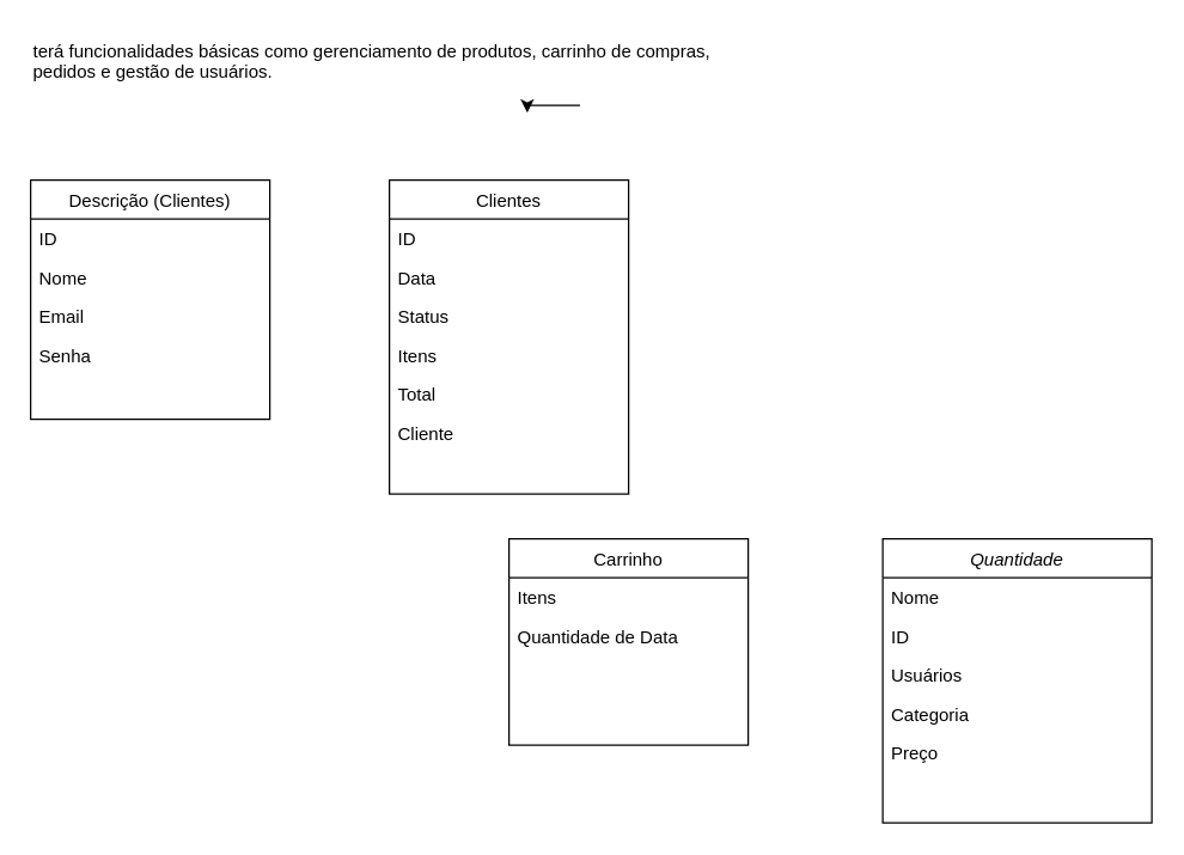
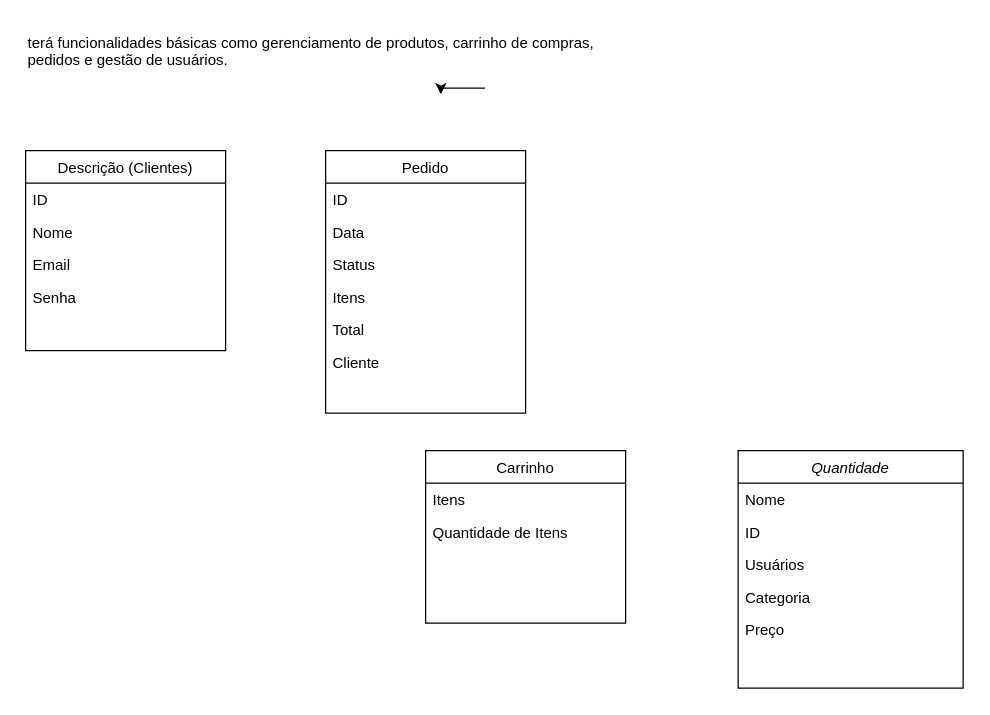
  <mxCell id="0" />
  <mxCell id="1" parent="0" />
  <mxCell id="2" value="Quantidade" style="swimlane;fontStyle=2;align=center;verticalAlign=top;childLayout=stackLayout;horizontal=1;startSize=26;horizontalStack=0;resizeParent=1;resizeLast=0;collapsible=1;marginBottom=0;rounded=0;shadow=0;strokeWidth=1;" parent="1" vertex="1"><mxGeometry x="590" y="360" width="180" height="190" as="geometry"><mxRectangle x="230" y="140" width="160" height="26" as="alternateBounds" /></mxGeometry></mxCell>
  <mxCell id="3" value="Nome" style="text;align=left;verticalAlign=top;spacingLeft=4;spacingRight=4;overflow=hidden;rotatable=0;points=[[0,0.5],[1,0.5]];portConstraint=eastwest;" parent="2" vertex="1"><mxGeometry y="26" width="180" height="26" as="geometry" /></mxCell>
  <mxCell id="4" value="ID&#10;&#10;" style="text;align=left;verticalAlign=top;spacingLeft=4;spacingRight=4;overflow=hidden;rotatable=0;points=[[0,0.5],[1,0.5]];portConstraint=eastwest;rounded=0;shadow=0;html=0;" vertex="1" parent="2"><mxGeometry y="52" width="180" height="26" as="geometry" /></mxCell>
  <mxCell id="5" value="Usuários&#10;&#10;&#10;" style="text;align=left;verticalAlign=top;spacingLeft=4;spacingRight=4;overflow=hidden;rotatable=0;points=[[0,0.5],[1,0.5]];portConstraint=eastwest;rounded=0;shadow=0;html=0;" parent="2" vertex="1"><mxGeometry y="78" width="180" height="26" as="geometry" /></mxCell>
  <mxCell id="6" value="Categoria" style="text;align=left;verticalAlign=top;spacingLeft=4;spacingRight=4;overflow=hidden;rotatable=0;points=[[0,0.5],[1,0.5]];portConstraint=eastwest;rounded=0;shadow=0;html=0;" vertex="1" parent="2"><mxGeometry y="104" width="180" height="26" as="geometry" /></mxCell>
  <mxCell id="7" value="Preço" style="text;align=left;verticalAlign=top;spacingLeft=4;spacingRight=4;overflow=hidden;rotatable=0;points=[[0,0.5],[1,0.5]];portConstraint=eastwest;rounded=0;shadow=0;html=0;" parent="2" vertex="1"><mxGeometry y="130" width="180" height="26" as="geometry" /></mxCell>
- <mxCell id="8" value="Clientes" style="swimlane;fontStyle=0;align=center;verticalAlign=top;childLayout=stackLayout;horizontal=1;startSize=26;horizontalStack=0;resizeParent=1;resizeLast=0;collapsible=1;marginBottom=0;rounded=0;shadow=0;strokeWidth=1;" parent="1" vertex="1"><mxGeometry x="260" y="120" width="160" height="210" as="geometry"><mxRectangle x="130" y="380" width="160" height="26" as="alternateBounds" /></mxGeometry></mxCell>
+ <mxCell id="8" value="Pedido" style="swimlane;fontStyle=0;align=center;verticalAlign=top;childLayout=stackLayout;horizontal=1;startSize=26;horizontalStack=0;resizeParent=1;resizeLast=0;collapsible=1;marginBottom=0;rounded=0;shadow=0;strokeWidth=1;" parent="1" vertex="1"><mxGeometry x="260" y="120" width="160" height="210" as="geometry"><mxRectangle x="130" y="380" width="160" height="26" as="alternateBounds" /></mxGeometry></mxCell>
  <mxCell id="9" value="ID" style="text;align=left;verticalAlign=top;spacingLeft=4;spacingRight=4;overflow=hidden;rotatable=0;points=[[0,0.5],[1,0.5]];portConstraint=eastwest;" parent="8" vertex="1"><mxGeometry y="26" width="160" height="26" as="geometry" /></mxCell>
  <mxCell id="10" value="Data" style="text;align=left;verticalAlign=top;spacingLeft=4;spacingRight=4;overflow=hidden;rotatable=0;points=[[0,0.5],[1,0.5]];portConstraint=eastwest;rounded=0;shadow=0;html=0;" parent="8" vertex="1"><mxGeometry y="52" width="160" height="26" as="geometry" /></mxCell>
  <mxCell id="11" value="Status&#10;" style="text;align=left;verticalAlign=top;spacingLeft=4;spacingRight=4;overflow=hidden;rotatable=0;points=[[0,0.5],[1,0.5]];portConstraint=eastwest;fontStyle=0" parent="8" vertex="1"><mxGeometry y="78" width="160" height="26" as="geometry" /></mxCell>
  <mxCell id="12" value="Itens" style="text;align=left;verticalAlign=top;spacingLeft=4;spacingRight=4;overflow=hidden;rotatable=0;points=[[0,0.5],[1,0.5]];portConstraint=eastwest;" parent="8" vertex="1"><mxGeometry y="104" width="160" height="26" as="geometry" /></mxCell>
  <mxCell id="13" value="Total" style="text;align=left;verticalAlign=top;spacingLeft=4;spacingRight=4;overflow=hidden;rotatable=0;points=[[0,0.5],[1,0.5]];portConstraint=eastwest;" vertex="1" parent="8"><mxGeometry y="130" width="160" height="26" as="geometry" /></mxCell>
  <mxCell id="14" value="Cliente" style="text;align=left;verticalAlign=top;spacingLeft=4;spacingRight=4;overflow=hidden;rotatable=0;points=[[0,0.5],[1,0.5]];portConstraint=eastwest;" vertex="1" parent="8"><mxGeometry y="156" width="160" height="26" as="geometry" /></mxCell>
  <mxCell id="15" value="Descrição (Clientes)&#10;&#10;" style="swimlane;fontStyle=0;align=center;verticalAlign=top;childLayout=stackLayout;horizontal=1;startSize=26;horizontalStack=0;resizeParent=1;resizeLast=0;collapsible=1;marginBottom=0;rounded=0;shadow=0;strokeWidth=1;" parent="1" vertex="1"><mxGeometry x="20" y="120" width="160" height="160" as="geometry"><mxRectangle x="340" y="380" width="170" height="26" as="alternateBounds" /></mxGeometry></mxCell>
  <mxCell id="16" value="ID&#10;&#10;" style="text;align=left;verticalAlign=top;spacingLeft=4;spacingRight=4;overflow=hidden;rotatable=0;points=[[0,0.5],[1,0.5]];portConstraint=eastwest;rounded=0;shadow=0;html=0;" parent="15" vertex="1"><mxGeometry y="26" width="160" height="26" as="geometry" /></mxCell>
  <mxCell id="17" value="Nome" style="text;align=left;verticalAlign=top;spacingLeft=4;spacingRight=4;overflow=hidden;rotatable=0;points=[[0,0.5],[1,0.5]];portConstraint=eastwest;rounded=0;shadow=0;html=0;" vertex="1" parent="15"><mxGeometry y="52" width="160" height="26" as="geometry" /></mxCell>
  <mxCell id="18" value="Email" style="text;align=left;verticalAlign=top;spacingLeft=4;spacingRight=4;overflow=hidden;rotatable=0;points=[[0,0.5],[1,0.5]];portConstraint=eastwest;rounded=0;shadow=0;html=0;" vertex="1" parent="15"><mxGeometry y="78" width="160" height="26" as="geometry" /></mxCell>
  <mxCell id="19" value="Senha" style="text;align=left;verticalAlign=top;spacingLeft=4;spacingRight=4;overflow=hidden;rotatable=0;points=[[0,0.5],[1,0.5]];portConstraint=eastwest;rounded=0;shadow=0;html=0;" vertex="1" parent="15"><mxGeometry y="104" width="160" height="26" as="geometry" /></mxCell>
  <mxCell id="20" value="&lt;font style=&quot;vertical-align: inherit;&quot;&gt;&lt;font style=&quot;vertical-align: inherit;&quot;&gt;terá funcionalidades básicas como gerenciamento de produtos, carrinho de compras, &lt;/font&gt;&lt;/font&gt;&lt;br&gt;&lt;font style=&quot;vertical-align: inherit;&quot;&gt;&lt;font style=&quot;vertical-align: inherit;&quot;&gt;pedidos e gestão de usuários.&lt;/font&gt;&lt;/font&gt;" style="text;whiteSpace=wrap;html=1;" vertex="1" parent="1"><mxGeometry x="20" y="20" width="490" height="50" as="geometry" /></mxCell>
  <mxCell id="21" value="Carrinho&#10;&#10;" style="swimlane;fontStyle=0;align=center;verticalAlign=top;childLayout=stackLayout;horizontal=1;startSize=26;horizontalStack=0;resizeParent=1;resizeLast=0;collapsible=1;marginBottom=0;rounded=0;shadow=0;strokeWidth=1;" vertex="1" parent="1"><mxGeometry x="340" y="360" width="160" height="138" as="geometry"><mxRectangle x="130" y="380" width="160" height="26" as="alternateBounds" /></mxGeometry></mxCell>
  <mxCell id="22" value="Itens " style="text;align=left;verticalAlign=top;spacingLeft=4;spacingRight=4;overflow=hidden;rotatable=0;points=[[0,0.5],[1,0.5]];portConstraint=eastwest;" vertex="1" parent="21"><mxGeometry y="26" width="160" height="26" as="geometry" /></mxCell>
- <mxCell id="23" value="Quantidade de Data " style="text;align=left;verticalAlign=top;spacingLeft=4;spacingRight=4;overflow=hidden;rotatable=0;points=[[0,0.5],[1,0.5]];portConstraint=eastwest;" vertex="1" parent="21"><mxGeometry y="52" width="160" height="26" as="geometry" /></mxCell>
+ <mxCell id="23" value="Quantidade de Itens " style="text;align=left;verticalAlign=top;spacingLeft=4;spacingRight=4;overflow=hidden;rotatable=0;points=[[0,0.5],[1,0.5]];portConstraint=eastwest;" vertex="1" parent="21"><mxGeometry y="52" width="160" height="26" as="geometry" /></mxCell>
  <mxCell id="24" style="edgeStyle=orthogonalEdgeStyle;rounded=0;orthogonalLoop=1;jettySize=auto;html=1;exitX=0.75;exitY=1;exitDx=0;exitDy=0;entryX=0.678;entryY=1.1;entryDx=0;entryDy=0;entryPerimeter=0;" edge="1" parent="1" source="20" target="20"><mxGeometry relative="1" as="geometry" /></mxCell>
